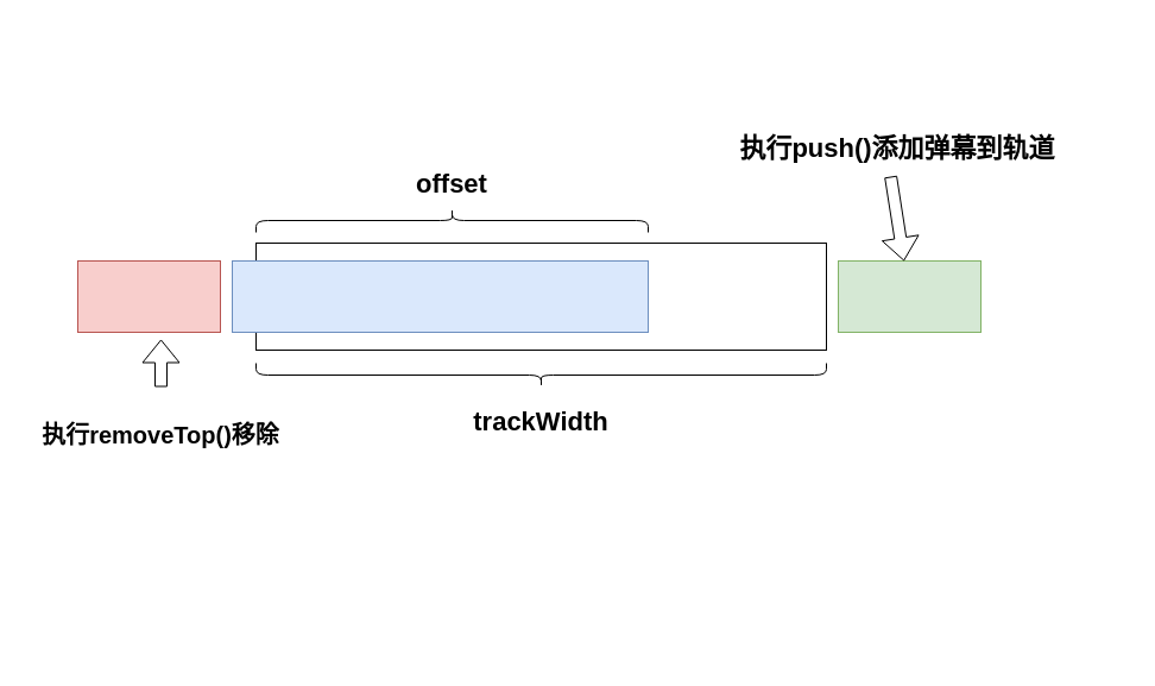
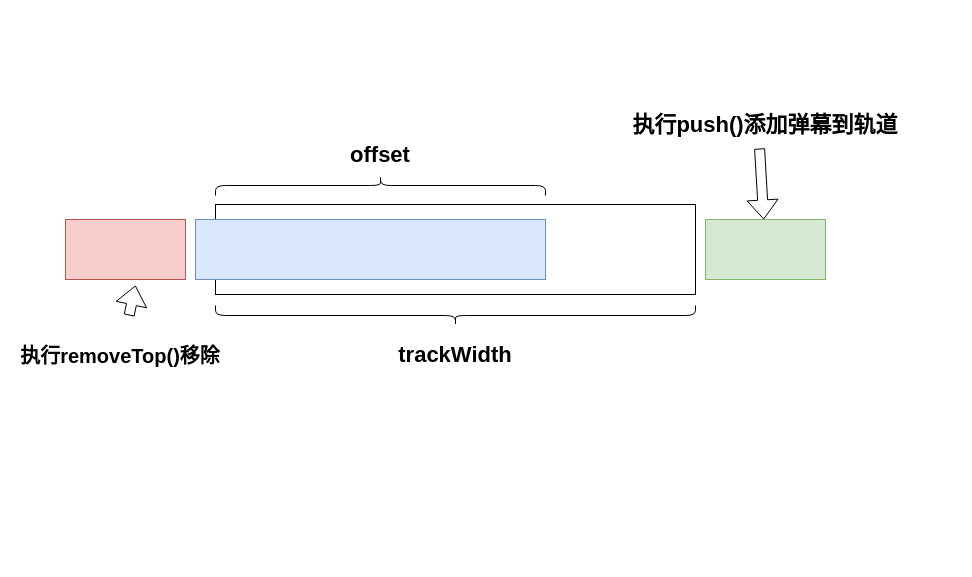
  <mxCell id="0" />
  <mxCell id="1" parent="0" />
  <mxCell id="2" value="" style="rounded=0;whiteSpace=wrap;html=1;" vertex="1" parent="1"><mxGeometry x="215" y="204" width="480" height="90" as="geometry" /></mxCell>
  <mxCell id="3" value="" style="rounded=0;whiteSpace=wrap;html=1;fillColor=#f8cecc;strokeColor=#b85450;" vertex="1" parent="1"><mxGeometry x="65" y="219" width="120" height="60" as="geometry" /></mxCell>
  <mxCell id="4" value="" style="rounded=0;whiteSpace=wrap;html=1;fillColor=#dae8fc;strokeColor=#6c8ebf;" vertex="1" parent="1"><mxGeometry x="195" y="219" width="350" height="60" as="geometry" /></mxCell>
- <mxCell id="5" value="&lt;b&gt;&lt;font style=&quot;font-size: 20px&quot;&gt;执行removeTop()移除&lt;/font&gt;&lt;/b&gt;" style="text;html=1;strokeColor=none;fillColor=none;align=center;verticalAlign=middle;whiteSpace=wrap;rounded=0;" vertex="1" parent="1"><mxGeometry x="20" y="325" width="230" height="80" as="geometry" /></mxCell>
+ <mxCell id="5" value="&lt;b&gt;&lt;font style=&quot;font-size: 20px&quot;&gt;执行removeTop()移除&lt;/font&gt;&lt;/b&gt;" style="text;html=1;strokeColor=none;fillColor=none;align=center;verticalAlign=middle;whiteSpace=wrap;rounded=0;" vertex="1" parent="1"><mxGeometry x="5" y="315" width="230" height="80" as="geometry" /></mxCell>
  <mxCell id="6" value="" style="shape=flexArrow;endArrow=classic;html=1;" edge="1" parent="1" source="5"><mxGeometry width="50" height="50" relative="1" as="geometry"><mxPoint x="85" y="335" as="sourcePoint" /><mxPoint x="135" y="285" as="targetPoint" /></mxGeometry></mxCell>
  <mxCell id="7" value="" style="shape=curlyBracket;whiteSpace=wrap;html=1;rounded=1;rotation=90;" vertex="1" parent="1"><mxGeometry x="370" y="20" width="20" height="330" as="geometry" /></mxCell>
  <mxCell id="8" value="&lt;b&gt;&lt;font style=&quot;font-size: 22px&quot;&gt;offset&lt;/font&gt;&lt;/b&gt;" style="text;html=1;strokeColor=none;fillColor=none;align=center;verticalAlign=middle;whiteSpace=wrap;rounded=0;" vertex="1" parent="1"><mxGeometry x="340" y="135" width="80" height="40" as="geometry" /></mxCell>
  <mxCell id="9" value="" style="shape=curlyBracket;whiteSpace=wrap;html=1;rounded=1;rotation=-90;" vertex="1" parent="1"><mxGeometry x="445" y="75" width="20" height="480" as="geometry" /></mxCell>
  <mxCell id="10" value="&lt;b&gt;&lt;font style=&quot;font-size: 22px&quot;&gt;trackWidth&lt;/font&gt;&lt;/b&gt;" style="text;html=1;strokeColor=none;fillColor=none;align=center;verticalAlign=middle;whiteSpace=wrap;rounded=0;" vertex="1" parent="1"><mxGeometry x="415" y="335" width="80" height="40" as="geometry" /></mxCell>
  <mxCell id="11" value="" style="rounded=0;whiteSpace=wrap;html=1;fillColor=#d5e8d4;strokeColor=#82b366;" vertex="1" parent="1"><mxGeometry x="705" y="219" width="120" height="60" as="geometry" /></mxCell>
- <mxCell id="12" value="&lt;span style=&quot;font-size: 22px&quot;&gt;&lt;b&gt;执行push()添加弹幕到轨道&lt;/b&gt;&lt;/span&gt;" style="text;html=1;strokeColor=none;fillColor=none;align=center;verticalAlign=middle;whiteSpace=wrap;rounded=0;" vertex="1" parent="1"><mxGeometry x="570" y="105" width="370" height="40" as="geometry" /></mxCell>
+ <mxCell id="12" value="&lt;span style=&quot;font-size: 22px&quot;&gt;&lt;b&gt;执行push()添加弹幕到轨道&lt;/b&gt;&lt;/span&gt;" style="text;html=1;strokeColor=none;fillColor=none;align=center;verticalAlign=middle;whiteSpace=wrap;rounded=0;" vertex="1" parent="1"><mxGeometry x="580" y="105" width="370" height="40" as="geometry" /></mxCell>
  <mxCell id="13" value="" style="shape=flexArrow;endArrow=classic;html=1;exitX=0.484;exitY=1.075;exitDx=0;exitDy=0;exitPerimeter=0;" edge="1" parent="1" source="12" target="11"><mxGeometry width="50" height="50" relative="1" as="geometry"><mxPoint x="745" y="185" as="sourcePoint" /><mxPoint x="795" y="135" as="targetPoint" /></mxGeometry></mxCell>
